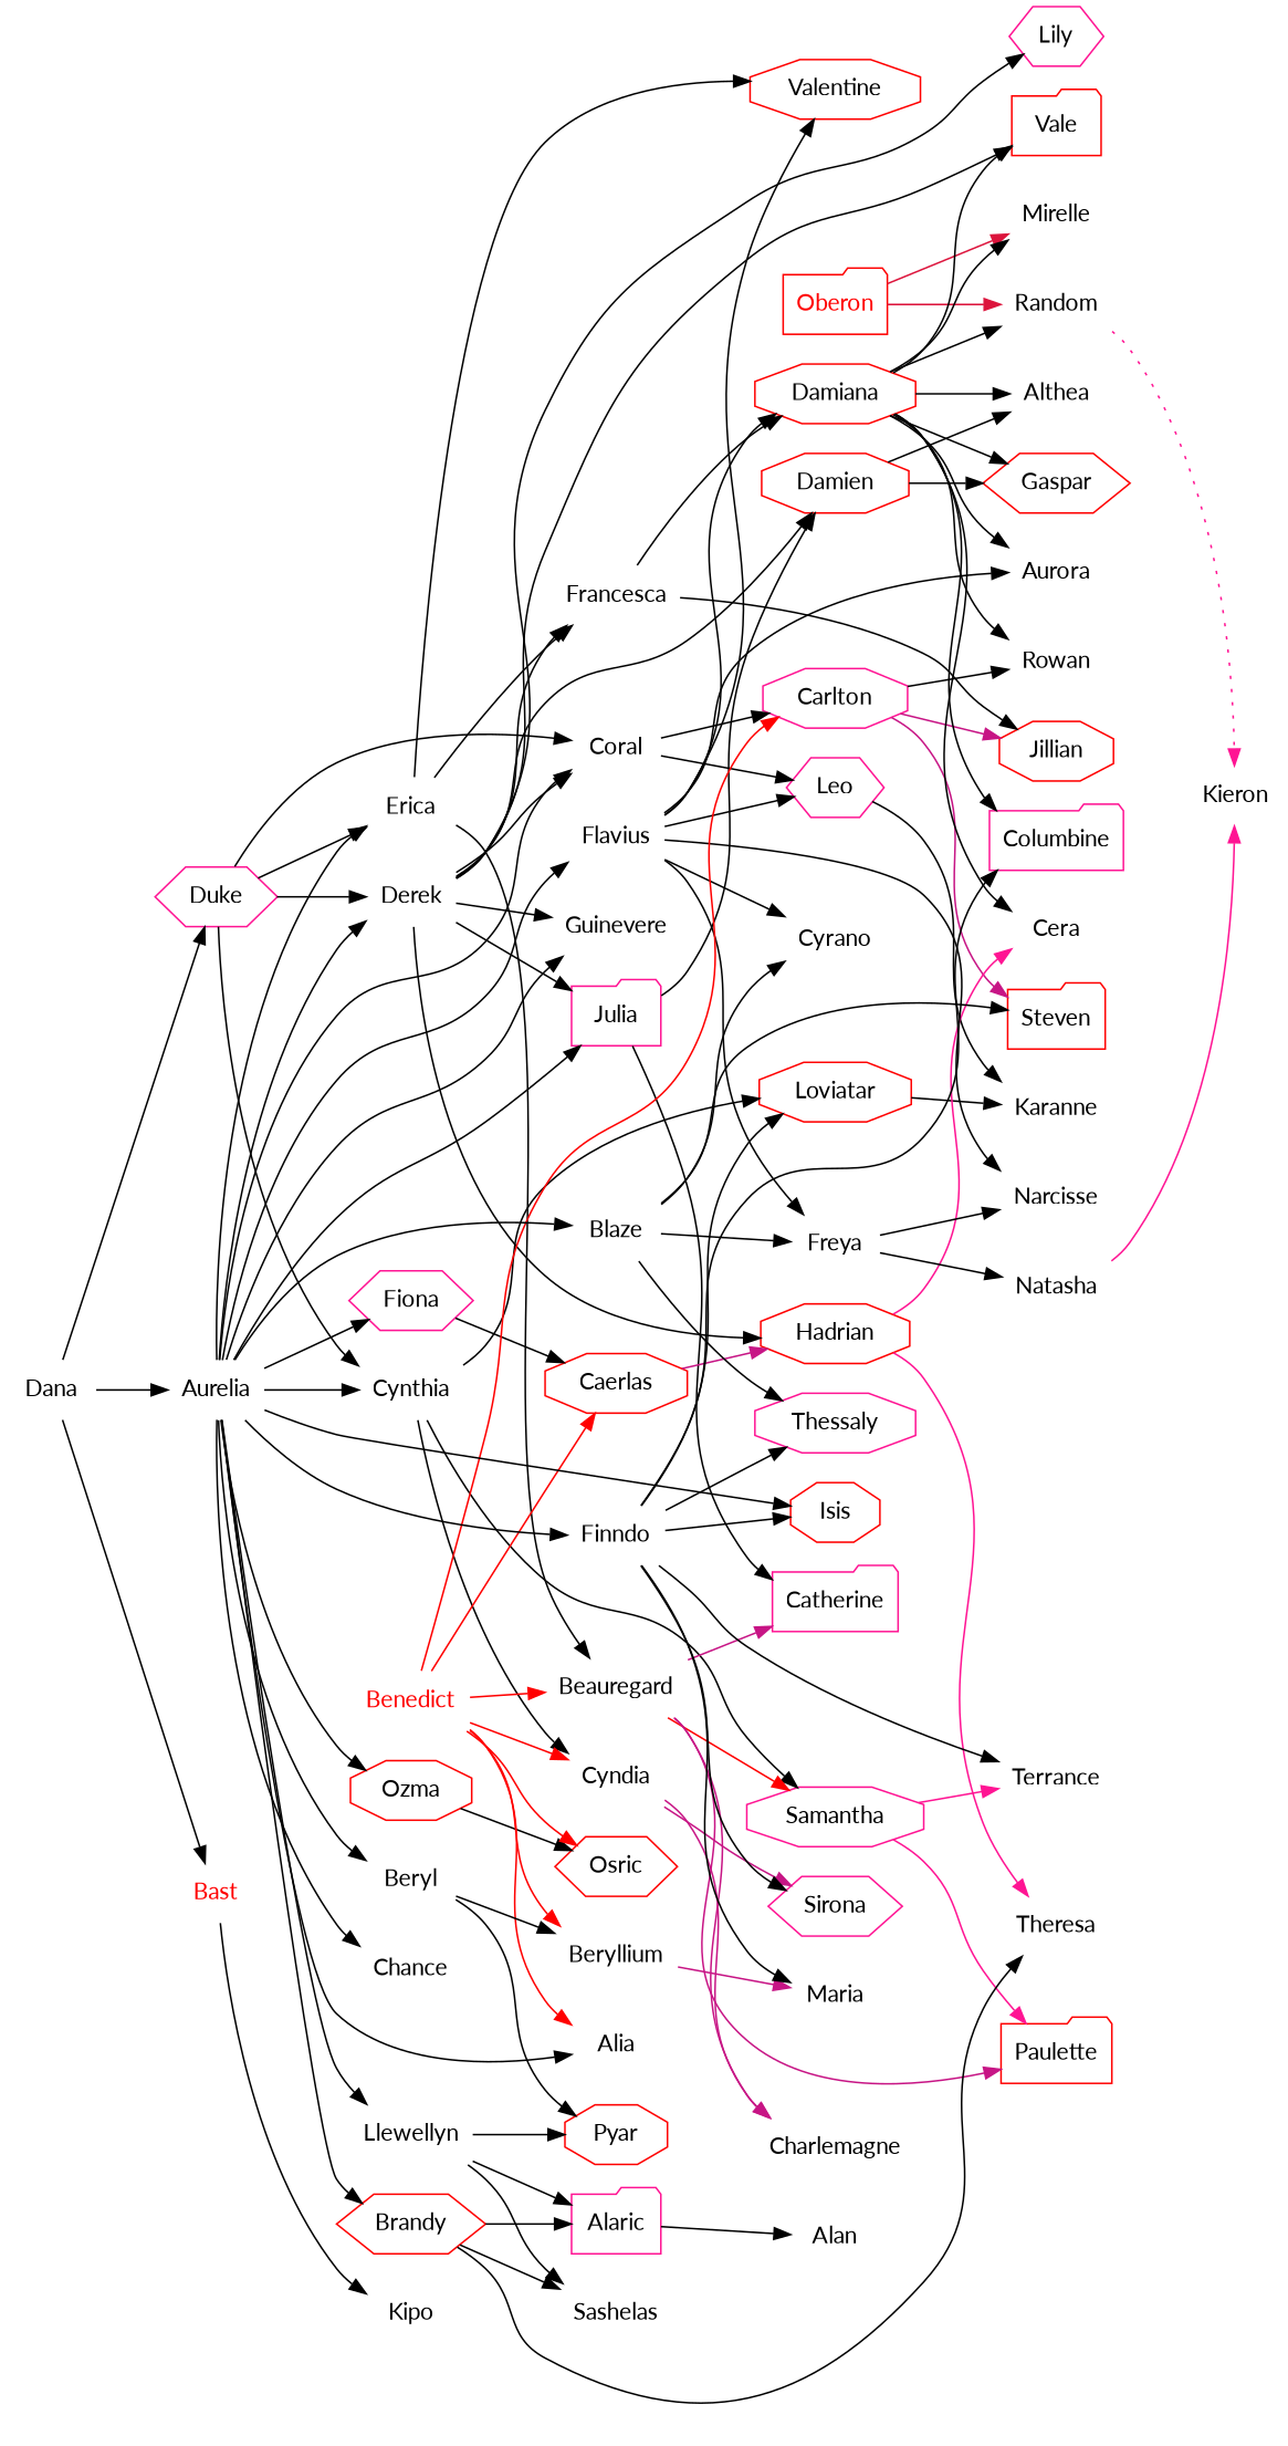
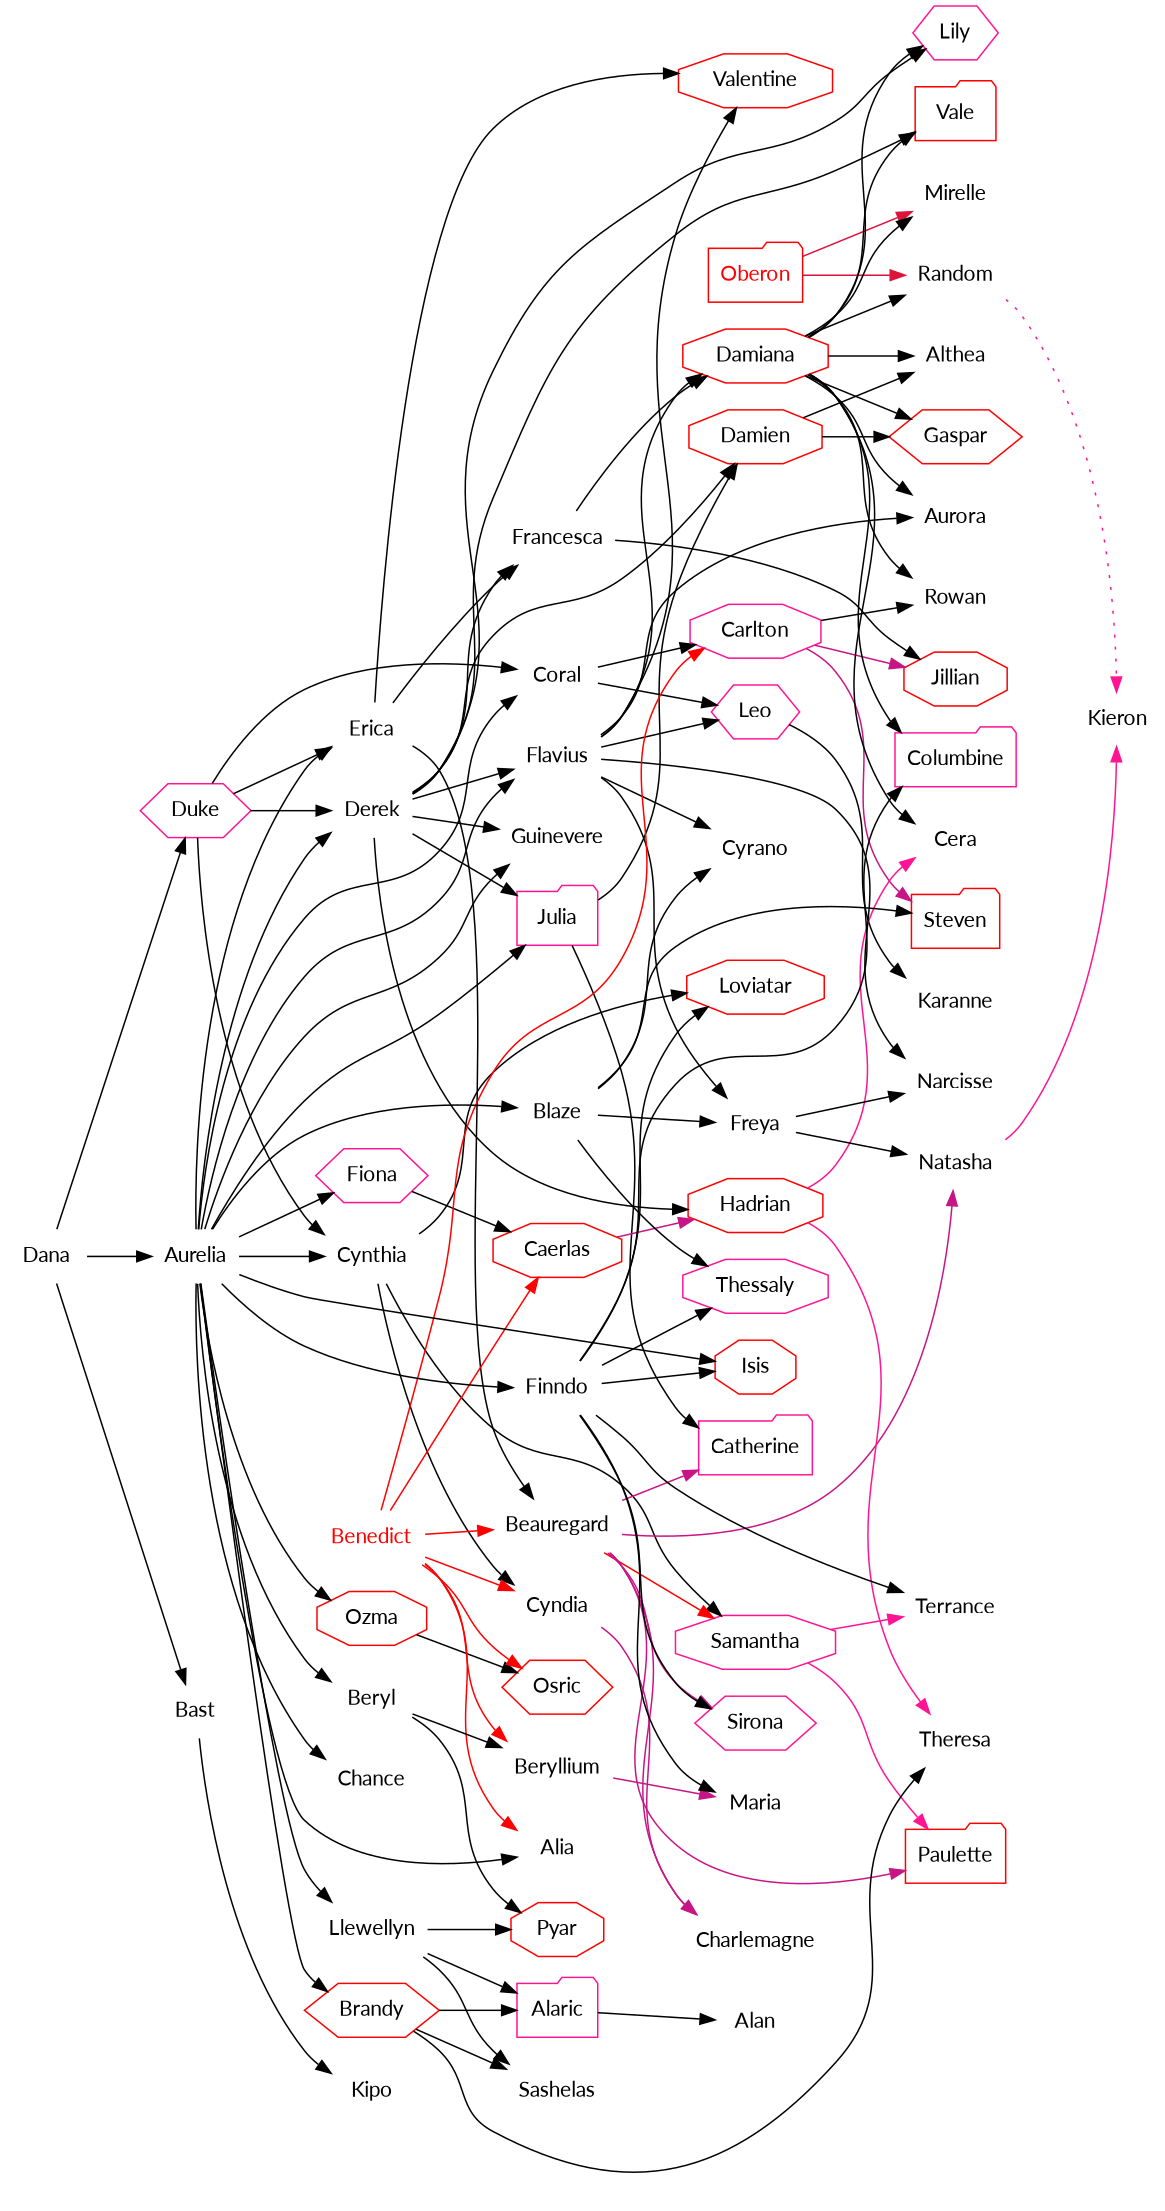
  digraph {
    fontname=Lato
    rankdir=LR
    node [color=red fontname=Lato shape=plaintext]
    edge [fontname=Lato]
    Duke [color=deeppink shape=hexagon]
    Erica
    Coral
    Cynthia [color=deeppink]
    Derek [color=deeppink]
    Valentine [shape=octagon]
    Beauregard
    Francesca
    Leo [color=deeppink shape=hexagon]
    Carlton [color=deeppink shape=octagon]
    Loviatar [shape=octagon]
    Samantha [color=deeppink shape=octagon]
    Cyndia
    Hadrian [shape=octagon]
    Julia [color=deeppink shape=folder]
    Damien [shape=octagon]
    Lily [color=deeppink shape=hexagon]
    Vale [shape=folder]
    Flavius [color=deeppink]
    Guinevere [color=deeppink]
    Isis [shape=octagon]
    Brandy [shape=hexagon]
    Alaric [color=deeppink shape=folder]
    Theresa [color=deeppink]
    Sashelas [color=deeppink]
    Alan [color=deeppink]
    Sirona [color=deeppink shape=hexagon]
    Paulette [shape=folder]
    Ozma [shape=octagon]
    Osric [shape=hexagon]
    Fiona [color=deeppink shape=hexagon]
    Caerlas [shape=octagon]
    Cera [color=deeppink]
    Jillian [shape=octagon]
    Steven [shape=folder]
    Pyar [shape=octagon]
    Catherine [color=deeppink shape=folder]
    Gaspar [shape=hexagon]
    Althea [color=deeppink]
    Karanne
    Oberon [fontcolor=red shape=folder]
    Random
    Mirelle
    Kieron
    Rowan [color=deeppink]
    Terrance
    Thessaly [color=deeppink shape=octagon]
    Columbine [color=deeppink shape=folder]
    Damiana [shape=octagon]
    Aurora
    Benedict [color=deeppink fontcolor=red]
    Alia [color=deeppink]
    Beryllium
    Maria [color=deeppink]
    Charlemagne [color=deeppink]
    Natasha [color=deeppink]
    Dana
    Aurelia
-   Bast [color=deeppink fontcolor=red]
+   Bast [color=deeppink]
    Beryl [color=deeppink]
    Finndo
    Blaze [color=deeppink]
    Llewellyn
    Chance
    Kipo [color=deeppink]
    Freya [color=deeppink]
    Cyrano
    Narcisse
    Duke -> Erica
    Duke -> Coral
    Duke -> Cynthia
    Duke -> Derek
    Erica -> Valentine
    Erica -> Beauregard
    Erica -> Francesca
    Coral -> Leo
    Coral -> Carlton
    Cynthia -> Loviatar
    Cynthia -> Samantha
    Cynthia -> Cyndia
    Derek -> Francesca
    Derek -> Hadrian
    Derek -> Julia
    Derek -> Damien
    Derek -> Lily
    Derek -> Vale
-   Derek -> Coral
+   Derek -> Flavius
    Derek -> Guinevere
    Beauregard -> Samantha [color=red]
    Beauregard -> Paulette [color="#C71585"]
    Beauregard -> Catherine [color="#C71585"]
    Beauregard -> Charlemagne [color="#C71585"]
+   Beauregard -> Natasha [color="#C71585"]
    Francesca -> Jillian
    Francesca -> Damiana
    Leo -> Karanne
    Carlton -> Jillian [color="#C71585"]
    Carlton -> Steven [color="#C71585"]
    Carlton -> Rowan [color=black]
-   Loviatar -> Karanne
    Samantha -> Paulette [color="#FF1493"]
    Samantha -> Terrance [color="#FF1493"]
-   Cyndia -> Sirona [color="#C71585"]
+   Beauregard -> Sirona [color="#C71585"]
    Cyndia -> Charlemagne [color="#C71585"]
    Hadrian -> Theresa [color="#FF1493"]
    Hadrian -> Cera [color="#FF1493"]
    Julia -> Damien
    Julia -> Catherine
    Damien -> Gaspar
    Damien -> Althea
    Flavius -> Valentine
    Flavius -> Leo
    Flavius -> Damiana
    Flavius -> Aurora
    Flavius -> Freya
    Flavius -> Cyrano
    Flavius -> Narcisse
    Brandy -> Alaric
    Brandy -> Theresa
    Brandy -> Sashelas
    Alaric -> Alan
    Ozma -> Osric
    Fiona -> Caerlas
    Caerlas -> Hadrian [color="#C71585"]
    Oberon -> Random [color=crimson]
    Oberon -> Mirelle [color=crimson]
    Random -> Kieron [color="#FF1493" style=dotted]
+   Damiana -> Lily
    Damiana -> Vale
    Damiana -> Cera
    Damiana -> Gaspar
    Damiana -> Althea
    Damiana -> Random
    Damiana -> Mirelle
    Damiana -> Rowan
    Damiana -> Columbine
    Damiana -> Aurora
    Benedict -> Beauregard [color=red]
    Benedict -> Carlton [color=red]
    Benedict -> Cyndia [color=red]
    Benedict -> Osric [color=red]
    Benedict -> Caerlas [color=red]
    Benedict -> Alia [color=red]
    Benedict -> Beryllium [color=red]
    Beryllium -> Maria [color="#C71585"]
    Natasha -> Kieron [color="#FF1493"]
    Dana -> Duke
    Dana -> Aurelia
    Dana -> Bast
    Aurelia -> Erica
    Aurelia -> Coral
    Aurelia -> Cynthia
    Aurelia -> Derek
    Aurelia -> Julia
    Aurelia -> Flavius
    Aurelia -> Guinevere
    Aurelia -> Isis
    Aurelia -> Brandy
    Aurelia -> Ozma
    Aurelia -> Fiona
    Aurelia -> Alia
    Aurelia -> Beryl
    Aurelia -> Finndo
    Aurelia -> Blaze
    Aurelia -> Llewellyn
    Aurelia -> Chance
    Bast -> Kipo
    Beryl -> Pyar
    Beryl -> Beryllium
    Finndo -> Loviatar
    Finndo -> Isis
    Finndo -> Sirona
    Finndo -> Terrance
    Finndo -> Thessaly
    Finndo -> Columbine
    Finndo -> Maria
    Blaze -> Steven
    Blaze -> Thessaly
    Blaze -> Freya
    Blaze -> Cyrano
    Llewellyn -> Alaric
    Llewellyn -> Sashelas
    Llewellyn -> Pyar
    Freya -> Natasha
    Freya -> Narcisse
  }
